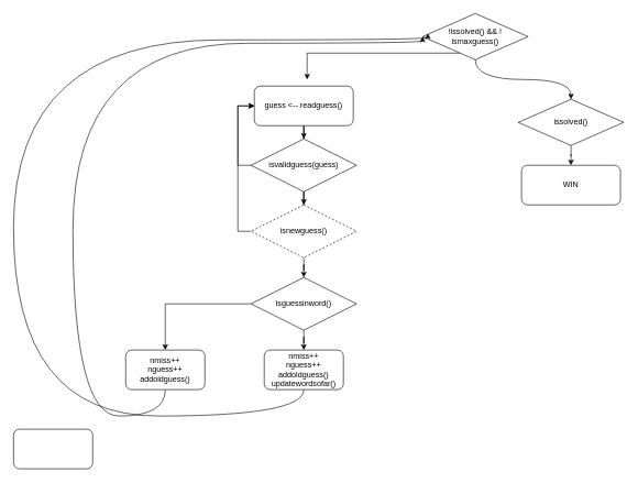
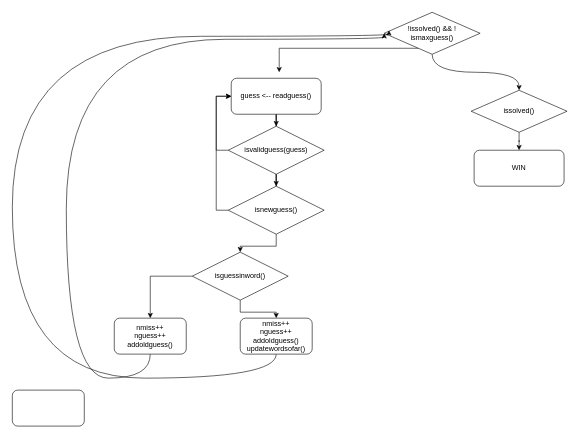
  <mxCell id="0" />
  <mxCell id="1" parent="0" />
  <mxCell id="2" style="edgeStyle=orthogonalEdgeStyle;rounded=0;orthogonalLoop=1;jettySize=auto;html=1;" edge="1" parent="1" source="4"><mxGeometry relative="1" as="geometry"><mxPoint x="465" y="120" as="targetPoint" /><Array as="points"><mxPoint x="465" y="80" /></Array></mxGeometry></mxCell>
  <mxCell id="3" style="edgeStyle=orthogonalEdgeStyle;curved=1;orthogonalLoop=1;jettySize=auto;html=1;entryX=0.5;entryY=0;entryDx=0;entryDy=0;" edge="1" parent="1" source="4" target="21"><mxGeometry relative="1" as="geometry" /></mxCell>
  <mxCell id="4" value="&lt;div&gt;!issolved() &amp;amp;&amp;amp; !&lt;/div&gt;&lt;div&gt;ismaxguess()&lt;/div&gt;" style="rhombus;whiteSpace=wrap;html=1;" vertex="1" parent="1"><mxGeometry x="640" y="20" width="160" height="70" as="geometry" /></mxCell>
  <mxCell id="5" style="edgeStyle=orthogonalEdgeStyle;rounded=0;orthogonalLoop=1;jettySize=auto;html=1;" edge="1" parent="1" source="6" target="9"><mxGeometry relative="1" as="geometry" /></mxCell>
  <mxCell id="6" value="&lt;div&gt;guess &amp;lt;-- readguess()&lt;/div&gt;" style="rounded=1;whiteSpace=wrap;html=1;" vertex="1" parent="1"><mxGeometry x="385" y="130" width="150" height="60" as="geometry" /></mxCell>
  <mxCell id="7" style="edgeStyle=orthogonalEdgeStyle;rounded=0;orthogonalLoop=1;jettySize=auto;html=1;entryX=0;entryY=0.5;entryDx=0;entryDy=0;" edge="1" parent="1" source="9" target="6"><mxGeometry relative="1" as="geometry"><Array as="points"><mxPoint x="360" y="250" /><mxPoint x="360" y="160" /></Array></mxGeometry></mxCell>
  <mxCell id="8" style="edgeStyle=orthogonalEdgeStyle;rounded=0;orthogonalLoop=1;jettySize=auto;html=1;" edge="1" parent="1" source="9" target="12"><mxGeometry relative="1" as="geometry" /></mxCell>
  <mxCell id="9" value="isvalidguess(guess)" style="rhombus;whiteSpace=wrap;html=1;" vertex="1" parent="1"><mxGeometry x="380" y="210" width="160" height="80" as="geometry" /></mxCell>
  <mxCell id="10" style="edgeStyle=orthogonalEdgeStyle;rounded=0;orthogonalLoop=1;jettySize=auto;html=1;entryX=0;entryY=0.5;entryDx=0;entryDy=0;" edge="1" parent="1" source="12" target="6"><mxGeometry relative="1" as="geometry"><Array as="points"><mxPoint x="360" y="350" /><mxPoint x="360" y="160" /></Array></mxGeometry></mxCell>
  <mxCell id="11" style="edgeStyle=orthogonalEdgeStyle;rounded=0;orthogonalLoop=1;jettySize=auto;html=1;" edge="1" parent="1" source="12" target="15"><mxGeometry relative="1" as="geometry" /></mxCell>
- <mxCell id="12" value="isnewguess()" style="rhombus;whiteSpace=wrap;html=1;dashed=1;" vertex="1" parent="1"><mxGeometry x="380" y="310" width="160" height="80" as="geometry" /></mxCell>
+ <mxCell id="12" value="isnewguess()" style="rhombus;whiteSpace=wrap;html=1;" vertex="1" parent="1"><mxGeometry x="380" y="310" width="160" height="80" as="geometry" /></mxCell>
  <mxCell id="13" style="edgeStyle=orthogonalEdgeStyle;rounded=0;orthogonalLoop=1;jettySize=auto;html=1;" edge="1" parent="1" source="15" target="17"><mxGeometry relative="1" as="geometry" /></mxCell>
  <mxCell id="14" style="edgeStyle=orthogonalEdgeStyle;rounded=0;orthogonalLoop=1;jettySize=auto;html=1;" edge="1" parent="1" source="15" target="19"><mxGeometry relative="1" as="geometry" /></mxCell>
- <mxCell id="15" value="isguessinword()" style="rhombus;whiteSpace=wrap;html=1;" vertex="1" parent="1"><mxGeometry x="380" y="420" width="160" height="80" as="geometry" /></mxCell>
+ <mxCell id="15" value="isguessinword()" style="rhombus;whiteSpace=wrap;html=1;" vertex="1" parent="1"><mxGeometry x="320" y="420" width="160" height="80" as="geometry" /></mxCell>
  <mxCell id="16" style="edgeStyle=orthogonalEdgeStyle;orthogonalLoop=1;jettySize=auto;html=1;entryX=0;entryY=0.5;entryDx=0;entryDy=0;curved=1;" edge="1" parent="1" source="17" target="4"><mxGeometry relative="1" as="geometry"><Array as="points"><mxPoint x="250" y="630" /><mxPoint x="110" y="630" /><mxPoint x="110" y="65" /></Array></mxGeometry></mxCell>
  <mxCell id="17" value="&lt;div&gt;nmiss++&lt;/div&gt;&lt;div&gt;nguess++&lt;/div&gt;&lt;div&gt;addoldguess()&lt;br&gt;&lt;/div&gt;" style="rounded=1;whiteSpace=wrap;html=1;" vertex="1" parent="1"><mxGeometry x="190" y="530" width="120" height="60" as="geometry" /></mxCell>
  <mxCell id="18" style="edgeStyle=orthogonalEdgeStyle;orthogonalLoop=1;jettySize=auto;html=1;entryX=0.05;entryY=0.429;entryDx=0;entryDy=0;entryPerimeter=0;curved=1;" edge="1" parent="1" source="19" target="4"><mxGeometry relative="1" as="geometry"><Array as="points"><mxPoint x="460" y="630" /><mxPoint x="20" y="630" /><mxPoint x="20" y="60" /><mxPoint x="648" y="60" /></Array></mxGeometry></mxCell>
  <mxCell id="19" value="&lt;div&gt;nmiss++&lt;/div&gt;&lt;div&gt;nguess++&lt;/div&gt;&lt;div&gt;addoldguess()&lt;/div&gt;&lt;div&gt;updatewordsofar()&lt;br&gt;&lt;/div&gt;" style="rounded=1;whiteSpace=wrap;html=1;" vertex="1" parent="1"><mxGeometry x="400" y="530" width="120" height="60" as="geometry" /></mxCell>
  <mxCell id="20" style="edgeStyle=orthogonalEdgeStyle;curved=1;orthogonalLoop=1;jettySize=auto;html=1;" edge="1" parent="1" source="21" target="23"><mxGeometry relative="1" as="geometry" /></mxCell>
  <mxCell id="21" value="&lt;div&gt;issolved()&lt;br&gt;&lt;/div&gt;" style="rhombus;whiteSpace=wrap;html=1;" vertex="1" parent="1"><mxGeometry x="785" y="150" width="160" height="70" as="geometry" /></mxCell>
  <mxCell id="22" value="" style="rounded=1;whiteSpace=wrap;html=1;" vertex="1" parent="1"><mxGeometry x="20" y="650" width="120" height="60" as="geometry" /></mxCell>
  <mxCell id="23" value="&lt;div&gt;WIN&lt;/div&gt;" style="rounded=1;whiteSpace=wrap;html=1;" vertex="1" parent="1"><mxGeometry x="790" y="250" width="150" height="60" as="geometry" /></mxCell>
